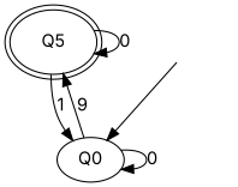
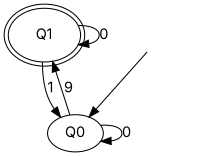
  digraph {
    fontname=Inter
    node [fontname=Inter]
    edge [fontname=Inter]
-   Q1 [peripheries=2 label=Q5]
+   Q1 [peripheries=2]
    Q0
    head [style=invis]
    Q1 -> Q1 [label=0]
    Q1 -> Q0 [label=1]
    Q0 -> Q1 [label=9]
    Q0 -> Q0 [label=0]
    head -> Q0
  }
